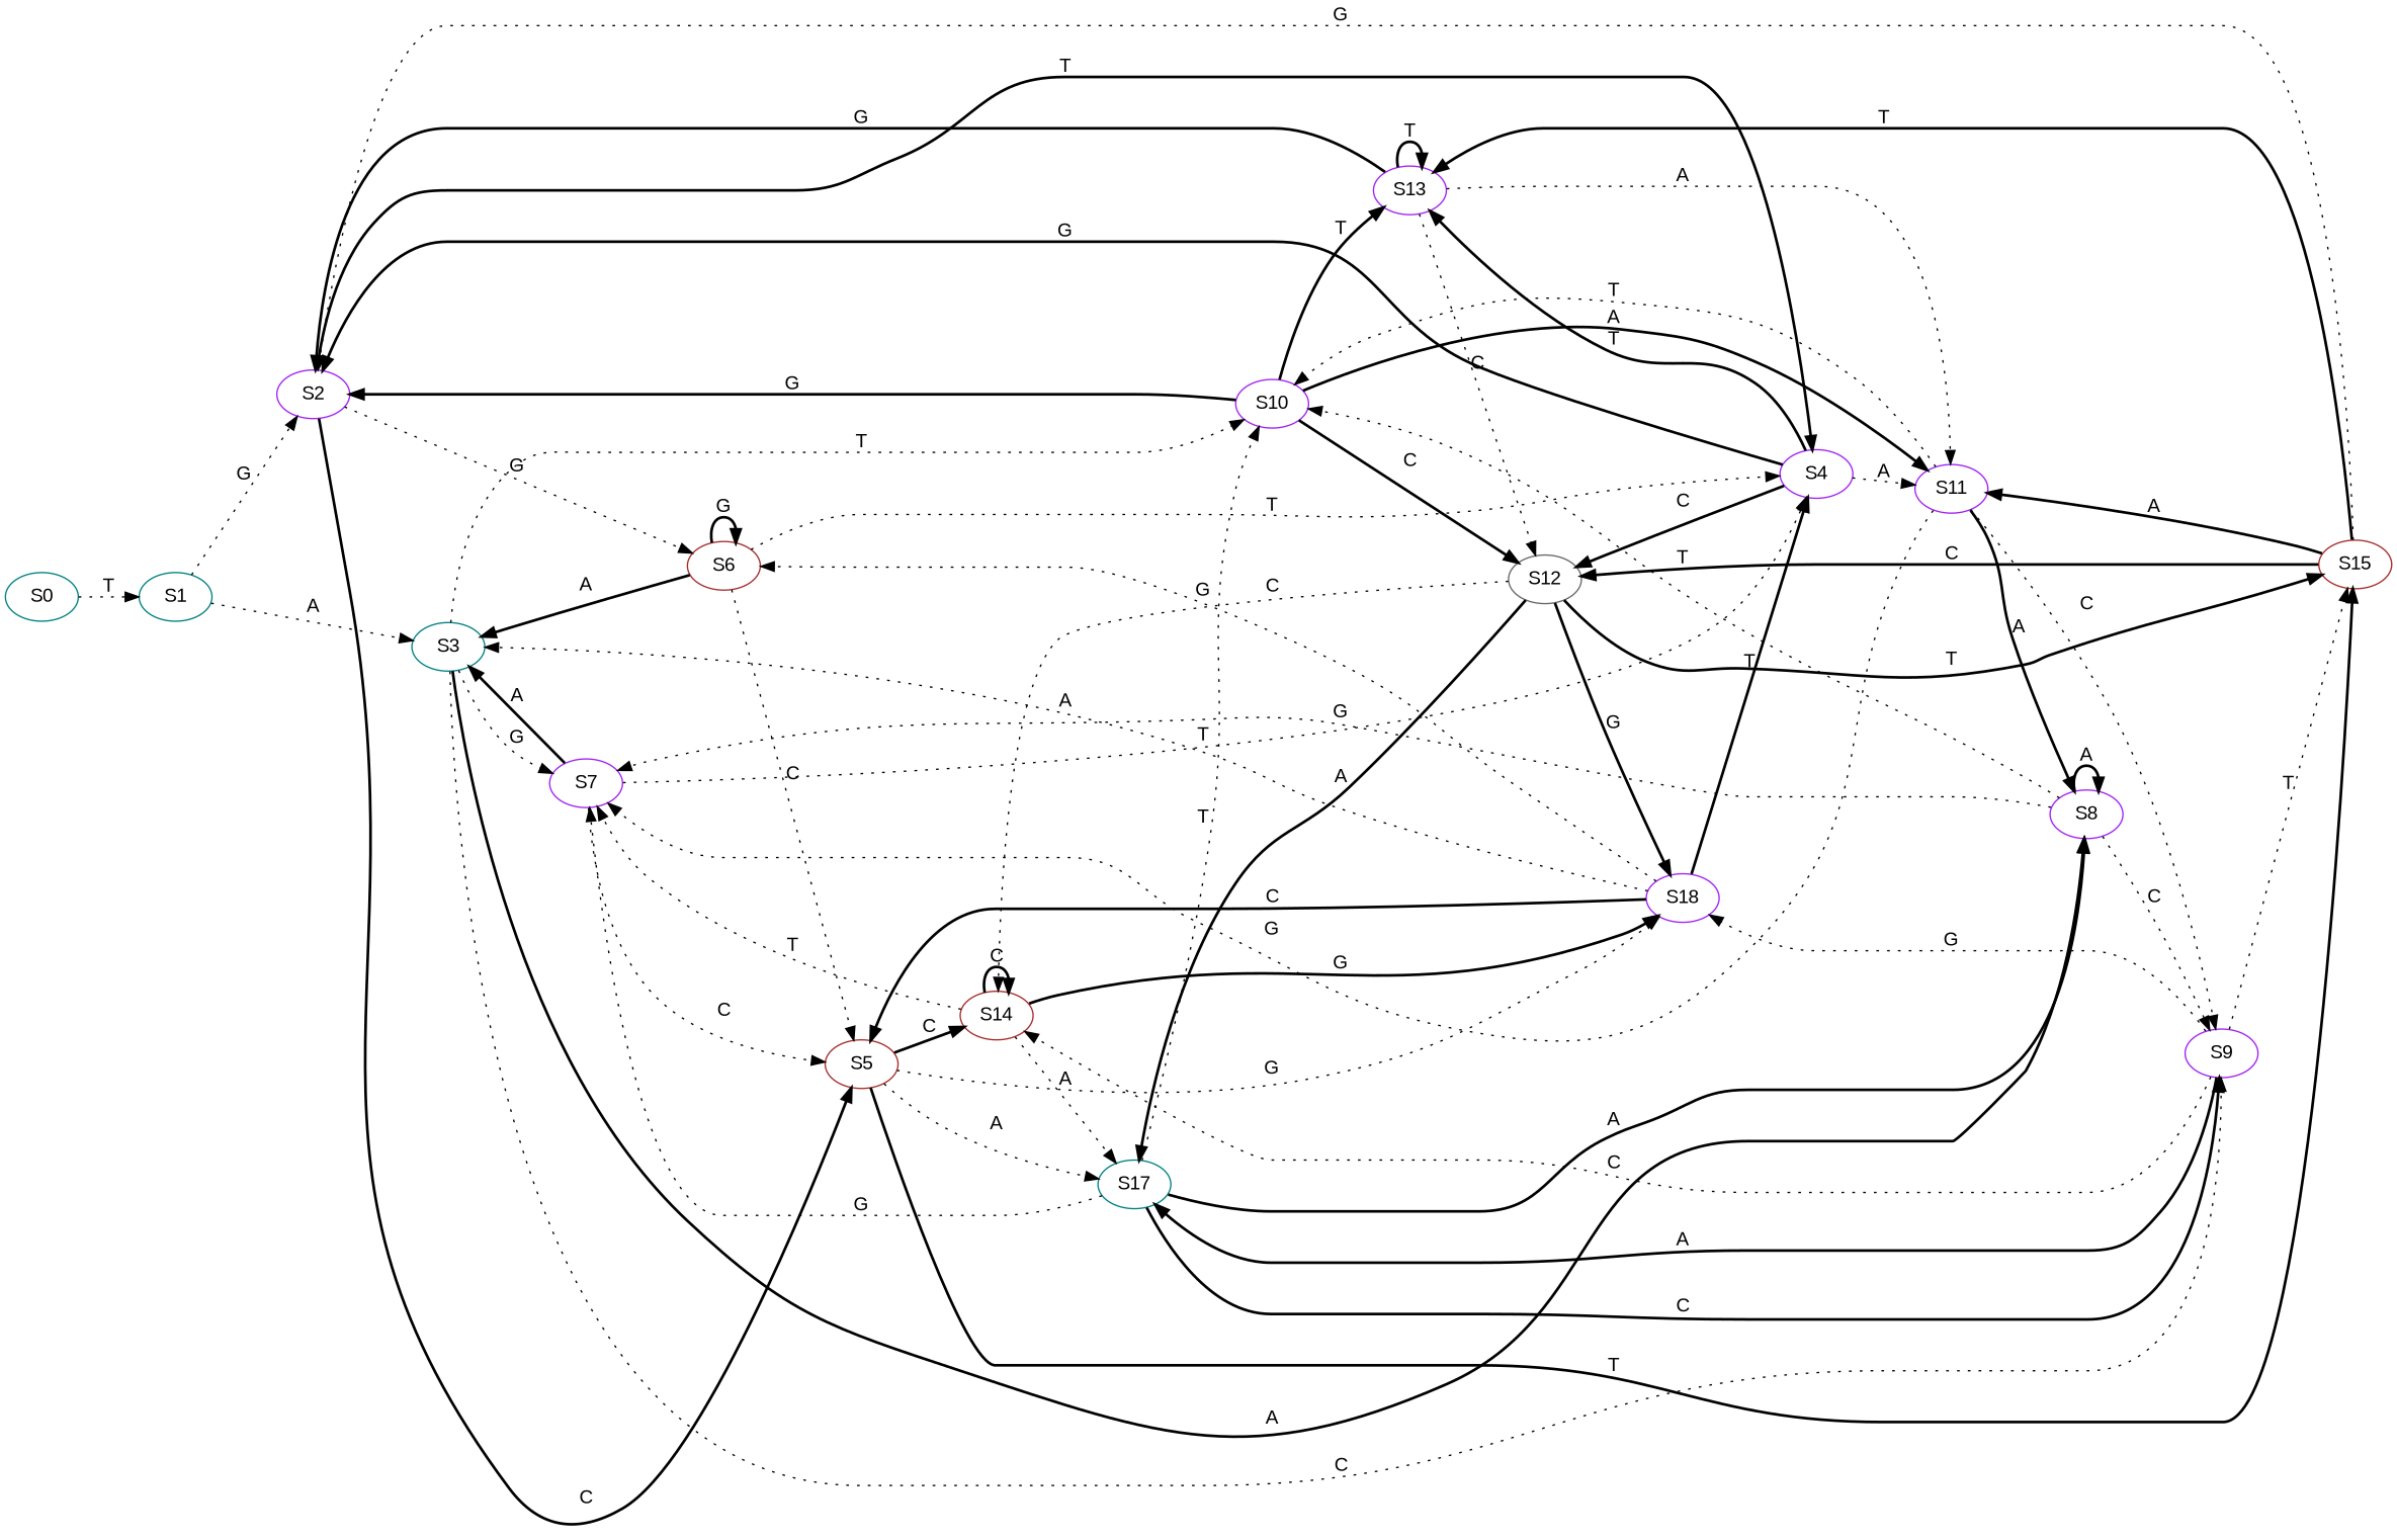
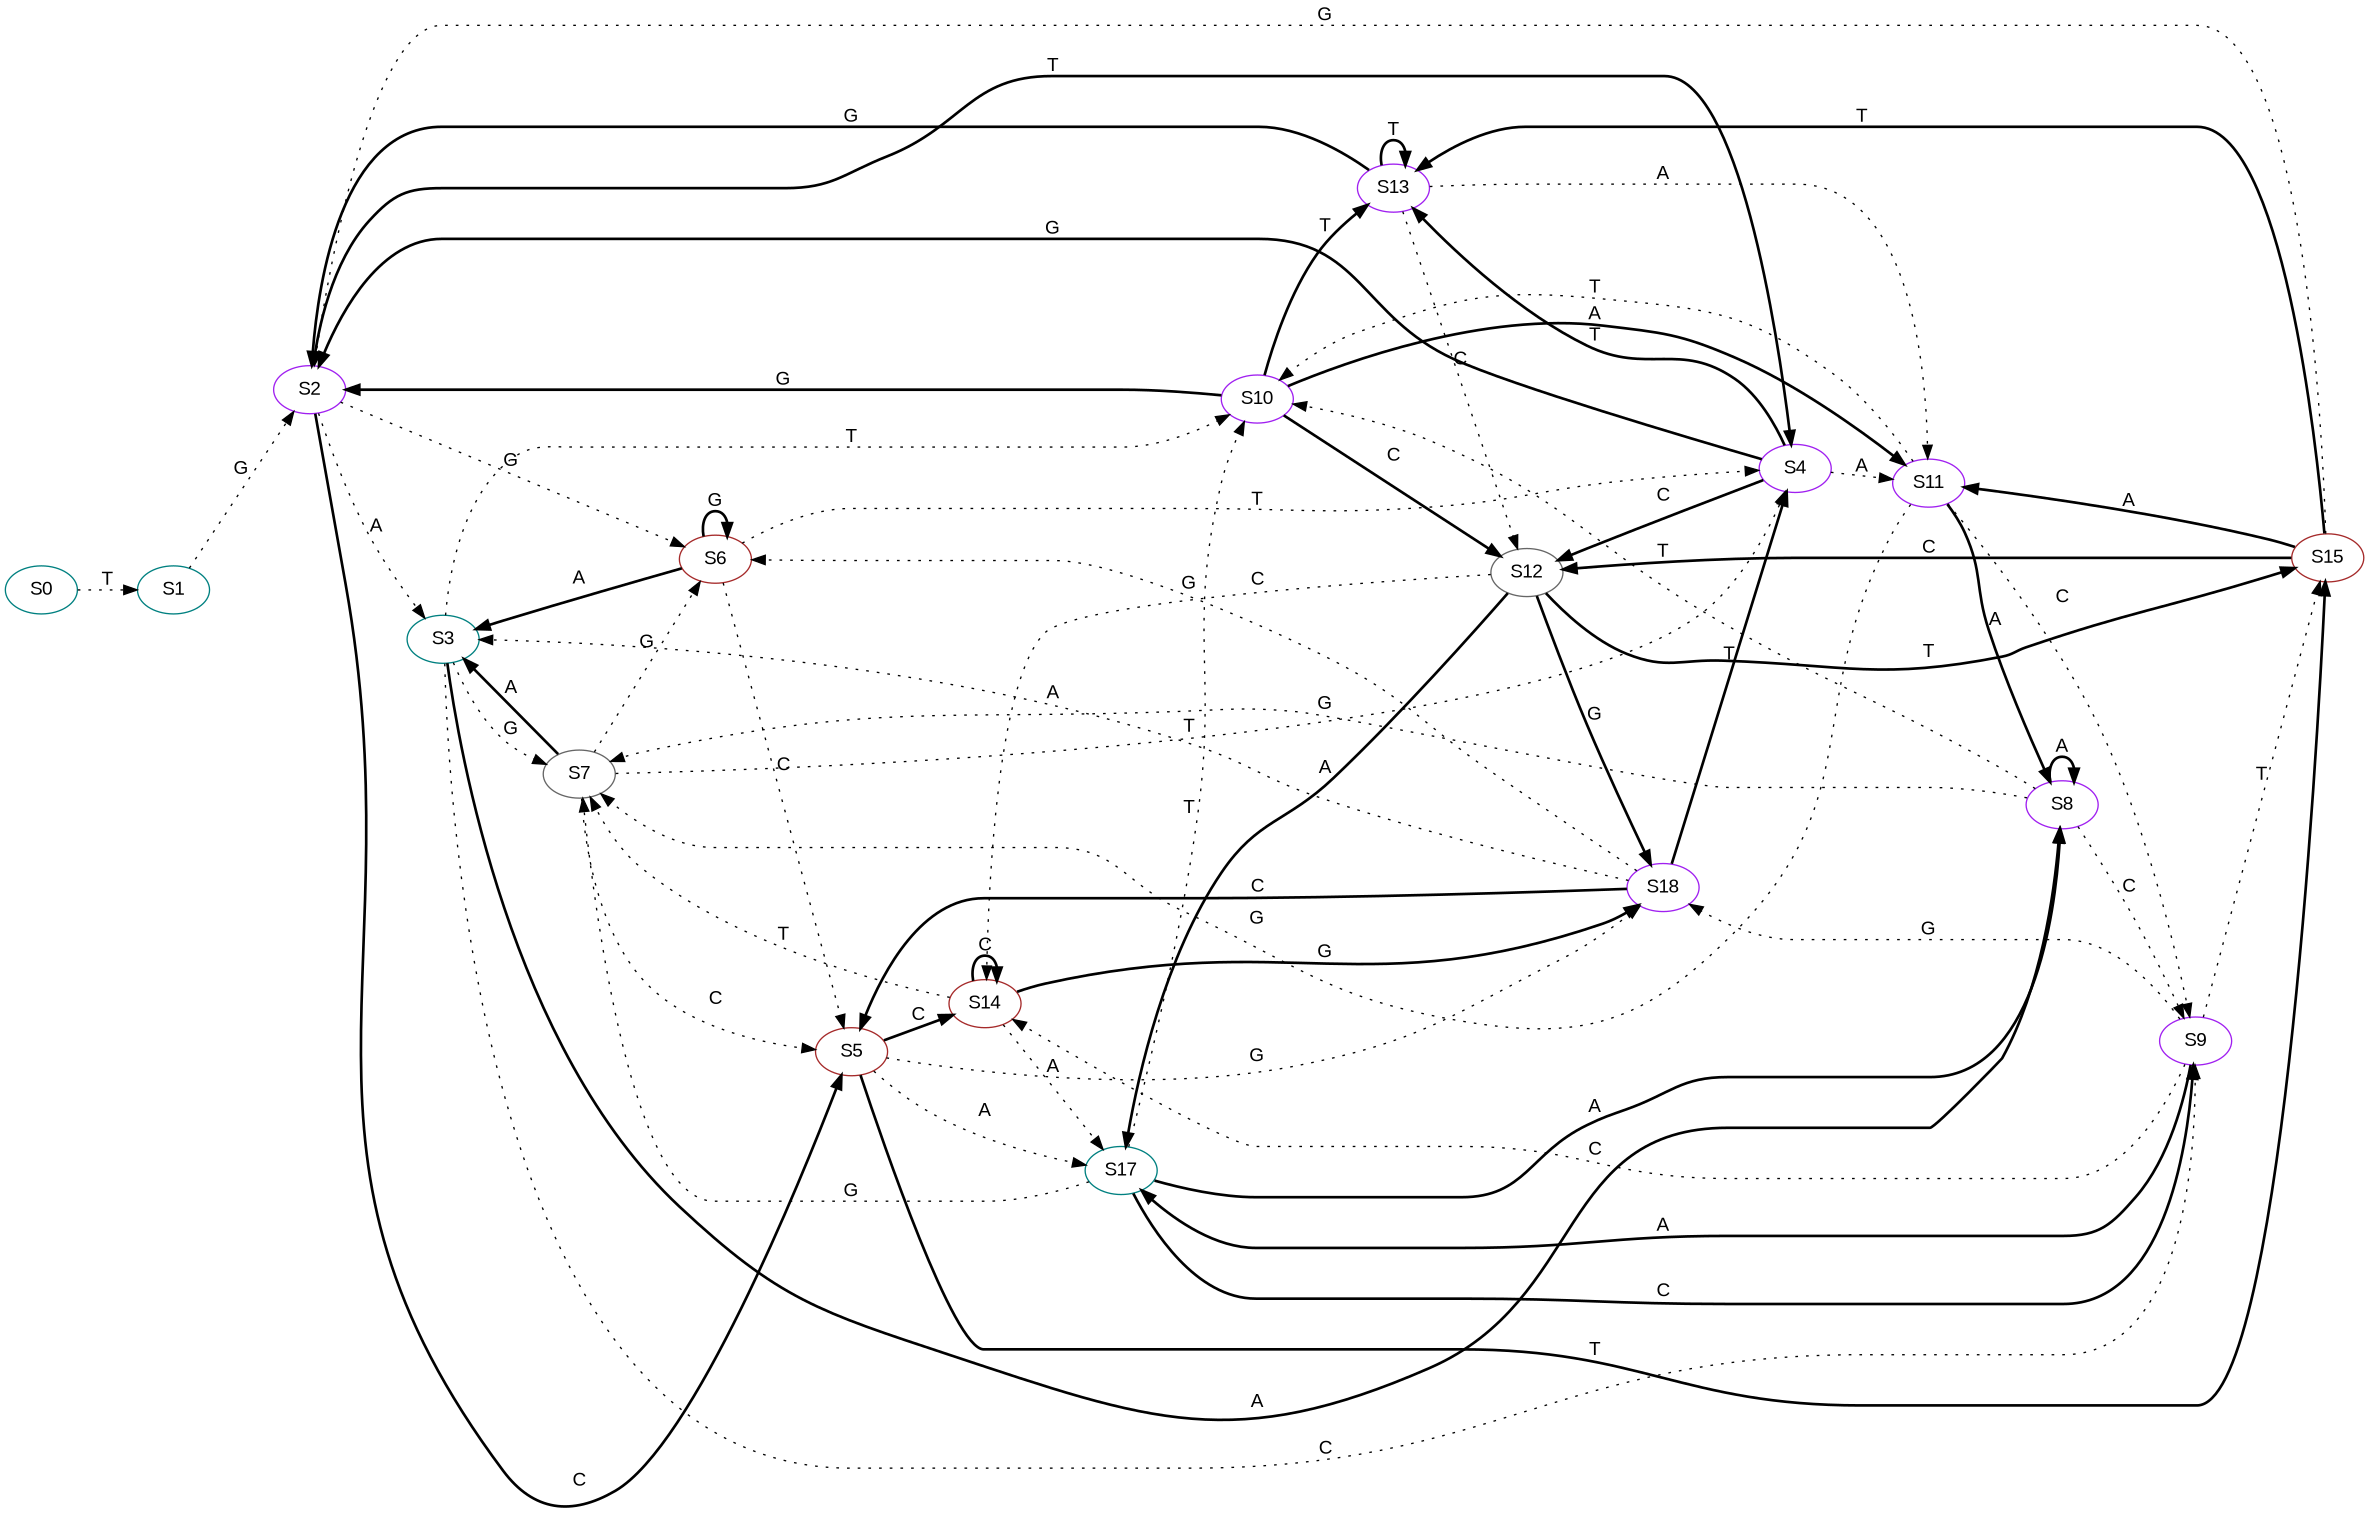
  strict digraph {
    fontname="Liberation Sans"
    rankdir=LR
    node [color=purple fontname="Liberation Sans"]
    edge [fontname="Liberation Sans" style=dotted]
    S0 [color=teal]
    S1 [color=teal]
    S2
    S3 [color=teal]
    S4
    S5 [color=brown]
    S6 [color=brown]
-   S7
+   S7 [color=gray40]
    S8
    S9
    S10
    S11
    S12 [color=gray40]
    S13
    S14 [color=brown]
    S15 [color=brown]
    n17 [label=S18]
    S17 [color=teal]
    S0 -> S1 [label=T]
    S1 -> S2 [label=G]
-   S1 -> S3 [label=A]
+   S2 -> S3 [label=A]
    S2 -> S4 [label=T style=bold]
    S2 -> S5 [label=C style=bold]
    S2 -> S6 [label=G]
    S3 -> S7 [label=G]
    S3 -> S8 [label=A style=bold]
    S3 -> S9 [label=C]
    S3 -> S10 [label=T]
    S4 -> S2 [label=G style=bold]
    S4 -> S11 [label=A]
    S4 -> S12 [label=C style=bold]
    S4 -> S13 [label=T style=bold]
    S5 -> S14 [label=C style=bold]
    S5 -> S15 [label=T style=bold]
    S5 -> n17 [label=G]
    S5 -> S17 [label=A]
    S6 -> S3 [label=A style=bold]
    S6 -> S4 [label=T]
    S6 -> S5 [label=C]
    S6 -> S6 [label=G style=bold]
    S7 -> S3 [label=A style=bold]
    S7 -> S4 [label=T]
    S7 -> S5 [label=C]
+   S7 -> S6 [label=G]
    S8 -> S7 [label=G]
    S8 -> S8 [label=A style=bold]
    S8 -> S9 [label=C]
    S8 -> S10 [label=T]
    S9 -> S14 [label=C]
    S9 -> S15 [label=T]
    S9 -> n17 [label=G]
    S9 -> S17 [label=A style=bold]
    S10 -> S2 [label=G style=bold]
    S10 -> S11 [label=A style=bold]
    S10 -> S12 [label=C style=bold]
    S10 -> S13 [label=T style=bold]
    S11 -> S7 [label=G]
    S11 -> S8 [label=A style=bold]
    S11 -> S9 [label=C]
    S11 -> S10 [label=T]
    S12 -> S14 [label=C]
    S12 -> S15 [label=T style=bold]
    S12 -> n17 [label=G style=bold]
    S12 -> S17 [label=A style=bold]
    S13 -> S2 [label=G style=bold]
    S13 -> S11 [label=A]
    S13 -> S12 [label=C]
    S13 -> S13 [label=T style=bold]
    S14 -> S7 [label=T]
    S14 -> S14 [label=C style=bold]
    S14 -> n17 [label=G style=bold]
    S14 -> S17 [label=A]
    S15 -> S2 [label=G]
    S15 -> S11 [label=A style=bold]
    S15 -> S12 [label=C style=bold]
    S15 -> S13 [label=T style=bold]
    n17 -> S3 [label=A]
    n17 -> S4 [label=T style=bold]
    n17 -> S5 [label=C style=bold]
    n17 -> S6 [label=G]
    S17 -> S7 [label=G]
    S17 -> S8 [label=A style=bold]
    S17 -> S9 [label=C style=bold]
    S17 -> S10 [label=T]
  }
